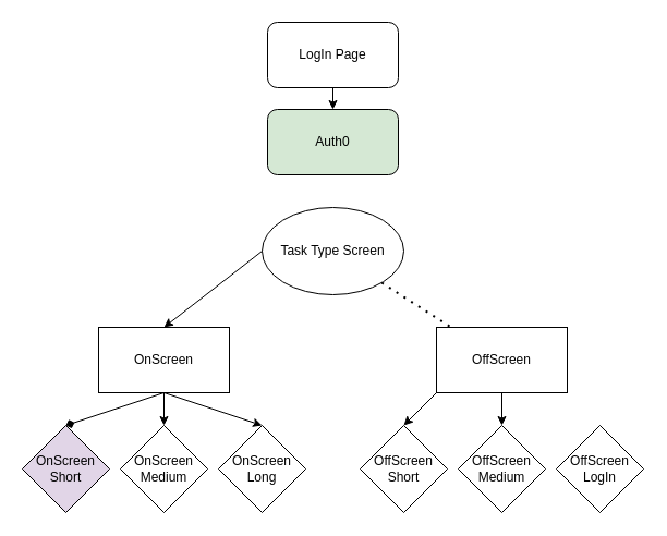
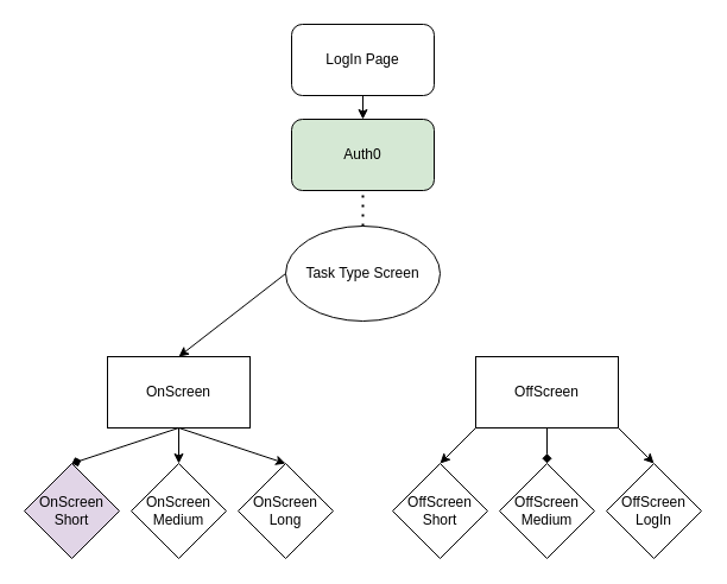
  <mxCell id="0" />
  <mxCell id="1" parent="0" />
  <mxCell id="2" value="OnScreen" style="rounded=0;whiteSpace=wrap;html=1;" parent="1" vertex="1"><mxGeometry x="90" y="300" width="120" height="60" as="geometry" /></mxCell>
  <mxCell id="3" value="OffScreen" style="rounded=0;whiteSpace=wrap;html=1;" parent="1" vertex="1"><mxGeometry x="400" y="300" width="120" height="60" as="geometry" /></mxCell>
  <mxCell id="4" value="Task Type Screen" style="ellipse;whiteSpace=wrap;html=1;" parent="1" vertex="1"><mxGeometry x="240" y="190" width="130" height="80" as="geometry" /></mxCell>
  <mxCell id="5" value="OnScreen Short" style="rhombus;whiteSpace=wrap;html=1;fillColor=#e1d5e7;" parent="1" vertex="1"><mxGeometry x="20" y="390" width="80" height="80" as="geometry" /></mxCell>
  <mxCell id="6" value="OnScreen Medium" style="rhombus;whiteSpace=wrap;html=1;" parent="1" vertex="1"><mxGeometry x="110" y="390" width="80" height="80" as="geometry" /></mxCell>
  <mxCell id="7" value="OnScreen Long" style="rhombus;whiteSpace=wrap;html=1;" parent="1" vertex="1"><mxGeometry x="200" y="390" width="80" height="80" as="geometry" /></mxCell>
  <mxCell id="8" value="OffScreen Short" style="rhombus;whiteSpace=wrap;html=1;" parent="1" vertex="1"><mxGeometry x="330" y="390" width="80" height="80" as="geometry" /></mxCell>
  <mxCell id="9" value="OffScreen Medium" style="rhombus;whiteSpace=wrap;html=1;" parent="1" vertex="1"><mxGeometry x="420" y="390" width="80" height="80" as="geometry" /></mxCell>
  <mxCell id="10" value="OffScreen LogIn" style="rhombus;whiteSpace=wrap;html=1;" parent="1" vertex="1"><mxGeometry x="510" y="390" width="80" height="80" as="geometry" /></mxCell>
  <mxCell id="11" value="" style="endArrow=classic;html=1;entryX=0.5;entryY=0;entryDx=0;entryDy=0;exitX=0;exitY=0.5;exitDx=0;exitDy=0;" parent="1" source="4" target="2" edge="1"><mxGeometry width="50" height="50" relative="1" as="geometry"><mxPoint x="230" y="450" as="sourcePoint" /><mxPoint x="280" y="400" as="targetPoint" /></mxGeometry></mxCell>
  <mxCell id="12" value="" style="endArrow=diamond;html=1;entryX=0.5;entryY=0;entryDx=0;entryDy=0;exitX=0.5;exitY=1;exitDx=0;exitDy=0;" parent="1" source="2" target="5" edge="1"><mxGeometry width="50" height="50" relative="1" as="geometry"><mxPoint x="250" y="240" as="sourcePoint" /><mxPoint x="160" y="310" as="targetPoint" /></mxGeometry></mxCell>
  <mxCell id="13" value="" style="endArrow=classic;html=1;entryX=0.5;entryY=0;entryDx=0;entryDy=0;" parent="1" target="7" edge="1"><mxGeometry width="50" height="50" relative="1" as="geometry"><mxPoint x="150" y="360" as="sourcePoint" /><mxPoint x="50" y="400" as="targetPoint" /></mxGeometry></mxCell>
  <mxCell id="14" value="" style="endArrow=classic;html=1;entryX=0.5;entryY=0;entryDx=0;entryDy=0;" parent="1" target="6" edge="1"><mxGeometry width="50" height="50" relative="1" as="geometry"><mxPoint x="150" y="360" as="sourcePoint" /><mxPoint x="60" y="410" as="targetPoint" /></mxGeometry></mxCell>
  <mxCell id="15" value="" style="endArrow=classic;html=1;entryX=0.5;entryY=0;entryDx=0;entryDy=0;exitX=0;exitY=1;exitDx=0;exitDy=0;" parent="1" source="3" target="8" edge="1"><mxGeometry width="50" height="50" relative="1" as="geometry"><mxPoint x="160" y="370" as="sourcePoint" /><mxPoint x="250" y="400" as="targetPoint" /></mxGeometry></mxCell>
- <mxCell id="16" value="" style="endArrow=classic;html=1;entryX=0.5;entryY=0;entryDx=0;entryDy=0;exitX=0.5;exitY=1;exitDx=0;exitDy=0;" parent="1" source="3" target="9" edge="1"><mxGeometry width="50" height="50" relative="1" as="geometry"><mxPoint x="410" y="370" as="sourcePoint" /><mxPoint x="380" y="400" as="targetPoint" /></mxGeometry></mxCell>
+ <mxCell id="16" value="" style="endArrow=diamond;html=1;entryX=0.5;entryY=0;entryDx=0;entryDy=0;exitX=0.5;exitY=1;exitDx=0;exitDy=0;" parent="1" source="3" target="9" edge="1"><mxGeometry width="50" height="50" relative="1" as="geometry"><mxPoint x="410" y="370" as="sourcePoint" /><mxPoint x="380" y="400" as="targetPoint" /></mxGeometry></mxCell>
+ <mxCell id="17" value="" style="endArrow=classic;html=1;entryX=0.5;entryY=0;entryDx=0;entryDy=0;exitX=1;exitY=1;exitDx=0;exitDy=0;" parent="1" source="3" target="10" edge="1"><mxGeometry width="50" height="50" relative="1" as="geometry"><mxPoint x="420" y="380" as="sourcePoint" /><mxPoint x="390" y="410" as="targetPoint" /></mxGeometry></mxCell>
  <mxCell id="18" value="LogIn Page" style="rounded=1;whiteSpace=wrap;html=1;" parent="1" vertex="1"><mxGeometry x="245" y="20" width="120" height="60" as="geometry" /></mxCell>
  <mxCell id="19" value="Auth0" style="rounded=1;whiteSpace=wrap;html=1;fillColor=#d5e8d4;" parent="1" vertex="1"><mxGeometry x="245" y="100" width="120" height="60" as="geometry" /></mxCell>
  <mxCell id="20" value="" style="endArrow=classic;html=1;exitX=0.5;exitY=1;exitDx=0;exitDy=0;" parent="1" source="18" edge="1"><mxGeometry width="50" height="50" relative="1" as="geometry"><mxPoint x="270" y="380" as="sourcePoint" /><mxPoint x="305" y="100" as="targetPoint" /></mxGeometry></mxCell>
- <mxCell id="21" value="" style="endArrow=none;dashed=1;html=1;dashPattern=1 3;strokeWidth=2;" parent="1" source="4" target="3" edge="1"><mxGeometry width="50" height="50" relative="1" as="geometry"><mxPoint x="270" y="300" as="sourcePoint" /><mxPoint x="320" y="250" as="targetPoint" /></mxGeometry></mxCell>
+ <mxCell id="21" value="" style="endArrow=none;dashed=1;html=1;dashPattern=1 3;strokeWidth=2;entryX=0.5;entryY=1;entryDx=0;entryDy=0;" parent="1" source="4" target="19" edge="1"><mxGeometry width="50" height="50" relative="1" as="geometry"><mxPoint x="270" y="300" as="sourcePoint" /><mxPoint x="320" y="250" as="targetPoint" /></mxGeometry></mxCell>
